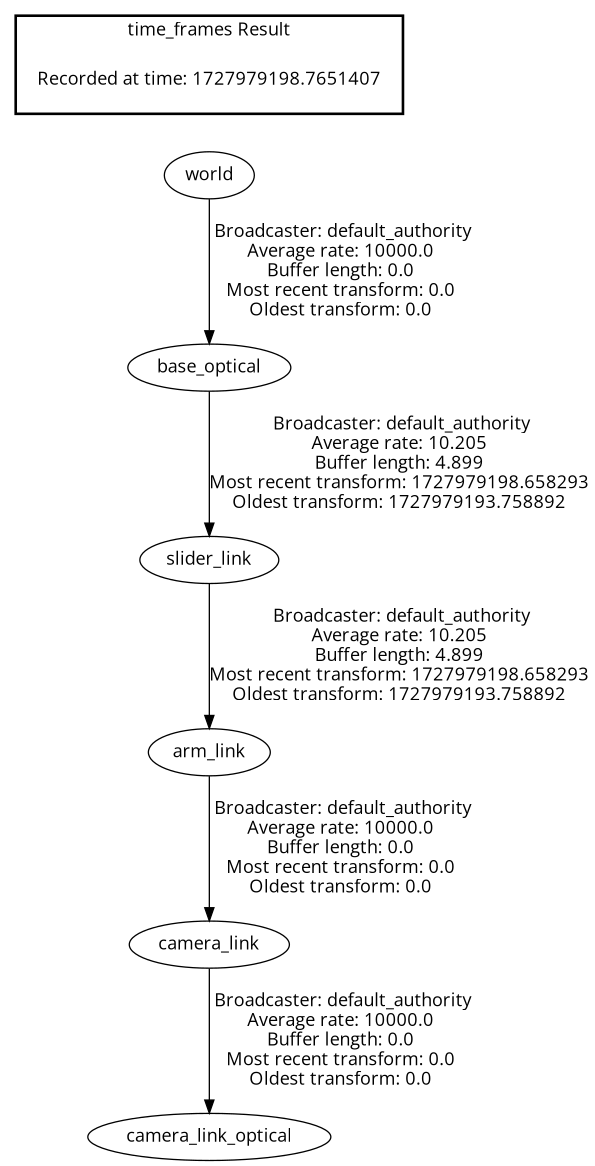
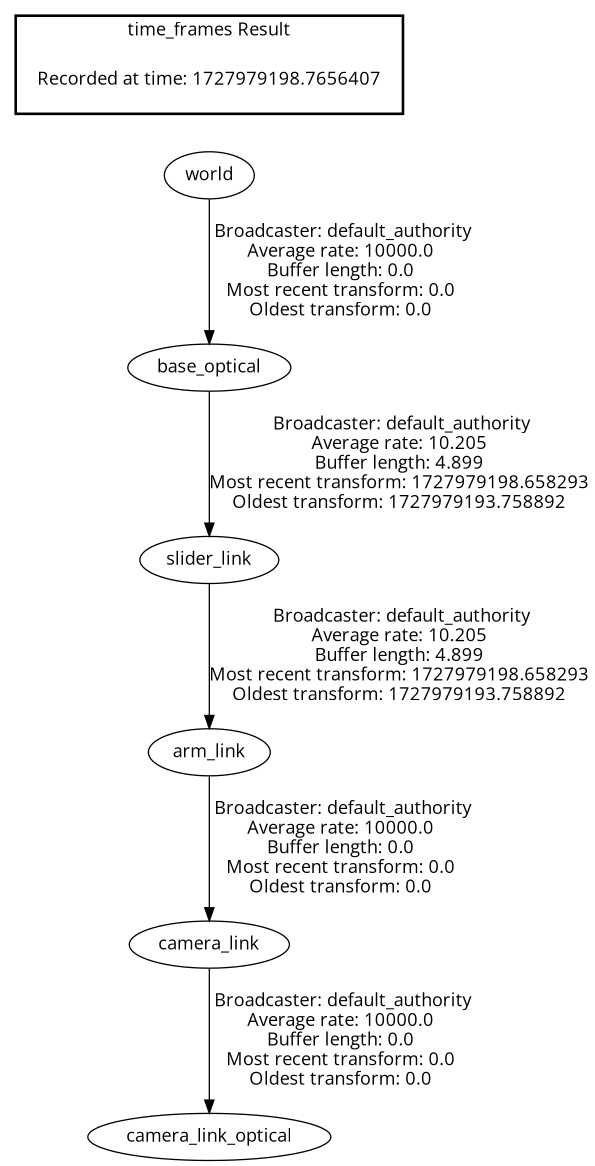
  digraph {
    fontname="Open Sans"
    node [fontname="Open Sans"]
    edge [fontname="Open Sans"]
-   "Recorded at time: 1727979198.7656407" [shape=plaintext label="Recorded at time: 1727979198.7651407"]
+   "Recorded at time: 1727979198.7656407" [shape=plaintext]
    world
    n3 [label=base_optical]
    slider_link
    arm_link
    camera_link
    camera_link_optical
    subgraph cluster_1 {
      color=black
      label="time_frames Result"
      style=bold
      "Recorded at time: 1727979198.7656407"
    }
    "Recorded at time: 1727979198.7656407" -> world [style=invis]
    world -> n3 [label=" Broadcaster: default_authority\nAverage rate: 10000.0\nBuffer length: 0.0\nMost recent transform: 0.0\nOldest transform: 0.0\n"]
    n3 -> slider_link [label=" Broadcaster: default_authority\nAverage rate: 10.205\nBuffer length: 4.899\nMost recent transform: 1727979198.658293\nOldest transform: 1727979193.758892\n"]
    slider_link -> arm_link [label=" Broadcaster: default_authority\nAverage rate: 10.205\nBuffer length: 4.899\nMost recent transform: 1727979198.658293\nOldest transform: 1727979193.758892\n"]
    arm_link -> camera_link [label=" Broadcaster: default_authority\nAverage rate: 10000.0\nBuffer length: 0.0\nMost recent transform: 0.0\nOldest transform: 0.0\n"]
    camera_link -> camera_link_optical [label=" Broadcaster: default_authority\nAverage rate: 10000.0\nBuffer length: 0.0\nMost recent transform: 0.0\nOldest transform: 0.0\n"]
  }
